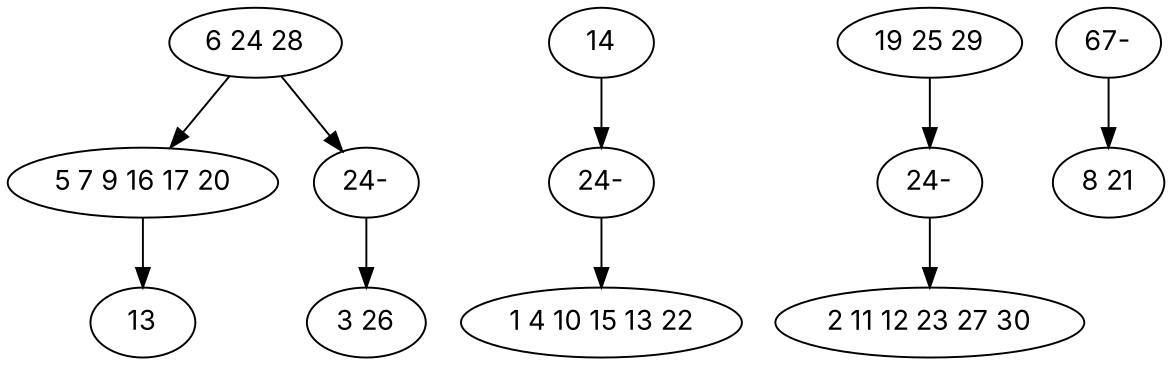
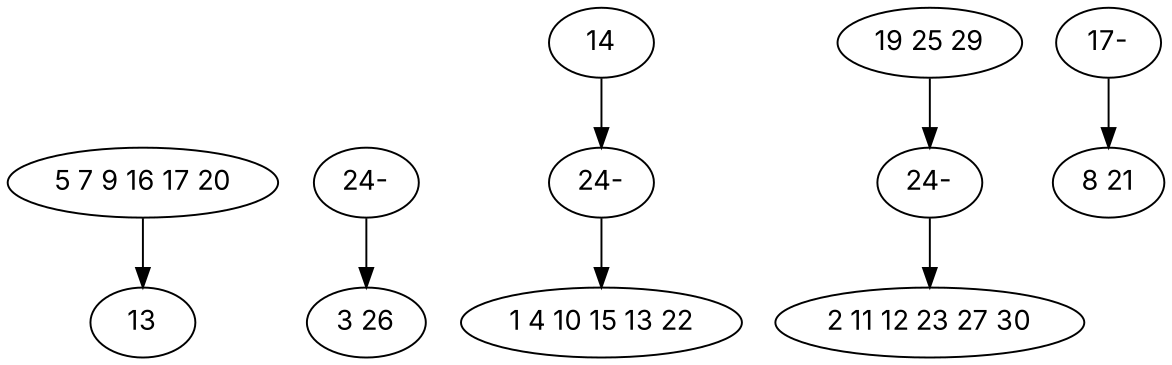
  digraph {
    fontname=Inter
    node [fontname=Inter]
    edge [fontname=Inter]
-   n1 [label="6 24 28"]
    n2 [label="5 7 9 16 17 20"]
    n3 [label="24-"]
    n4 [label=13]
    n5 [label="3 26"]
    n6 [label=14]
    n7 [label="24-"]
    n8 [label="19 25 29"]
    n9 [label="24-"]
    n10 [label="2 11 12 23 27 30"]
    n11 [label="1 4 10 15 13 22"]
-   n12 [label="67-"]
+   n12 [label="17-"]
    n13 [label="8 21"]
-   n1 -> n2
-   n1 -> n3
    n2 -> n4
    n3 -> n5
    n6 -> n7
    n7 -> n11
    n8 -> n9
    n9 -> n10
    n12 -> n13
  }
